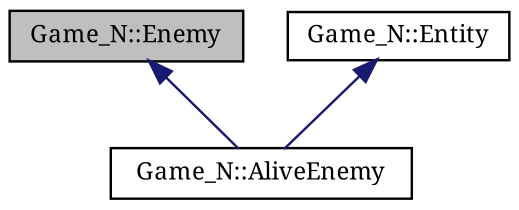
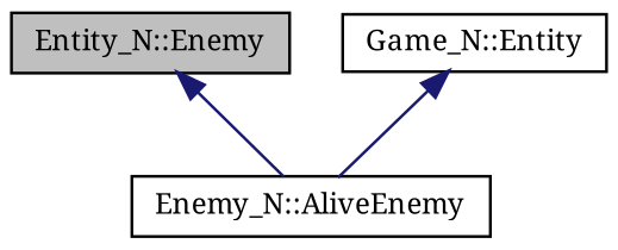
  digraph {
    fontname="Noto Serif"
    node [color=black fillcolor=white fontname="Noto Serif" fontsize=10 shape=record style=filled]
    edge [color=midnightblue dir=back fontname="Noto Serif" fontsize=10 labelfontname=Helvetica labelfontsize=10 style=solid]
-   n1 [fillcolor=grey75 fontcolor=black height=0.2 label="Game_N::Enemy" width=0.4]
-   n2 [height=0.2 label="Game_N::AliveEnemy" width=0.4]
+   n1 [fillcolor=grey75 fontcolor=black height=0.2 label="Entity_N::Enemy" width=0.4]
+   n2 [height=0.2 label="Enemy_N::AliveEnemy" width=0.4]
    n3 [height=0.2 label="Game_N::Entity" width=0.4]
    n1 -> n2
    n3 -> n2
  }
